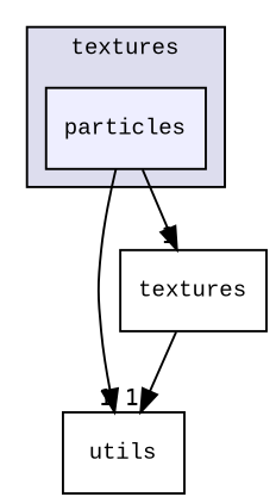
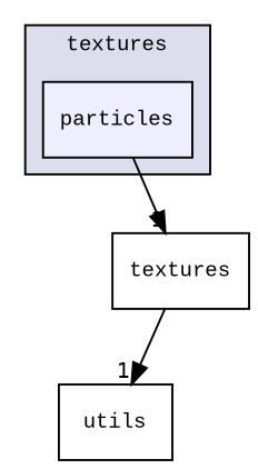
  digraph {
    compound=true
    fontname="Liberation Mono"
    node [fontname="Liberation Mono" fontsize=10 shape=box]
    edge [fontname="Liberation Mono" headlabel=1 labeldistance=1.5 labelfontname=Helvetica labelfontsize=10]
    n1 [fillcolor="#eeeeff" label=particles pencolor=black style=filled]
    n2 [label=utils]
    n3 [label=textures]
    subgraph cluster_1 {
      bgcolor="#ddddee"
      fontsize=10
      label=textures
      pencolor=black
      n1
    }
-   n1 -> n2
    n1 -> n3
    n3 -> n2
  }
